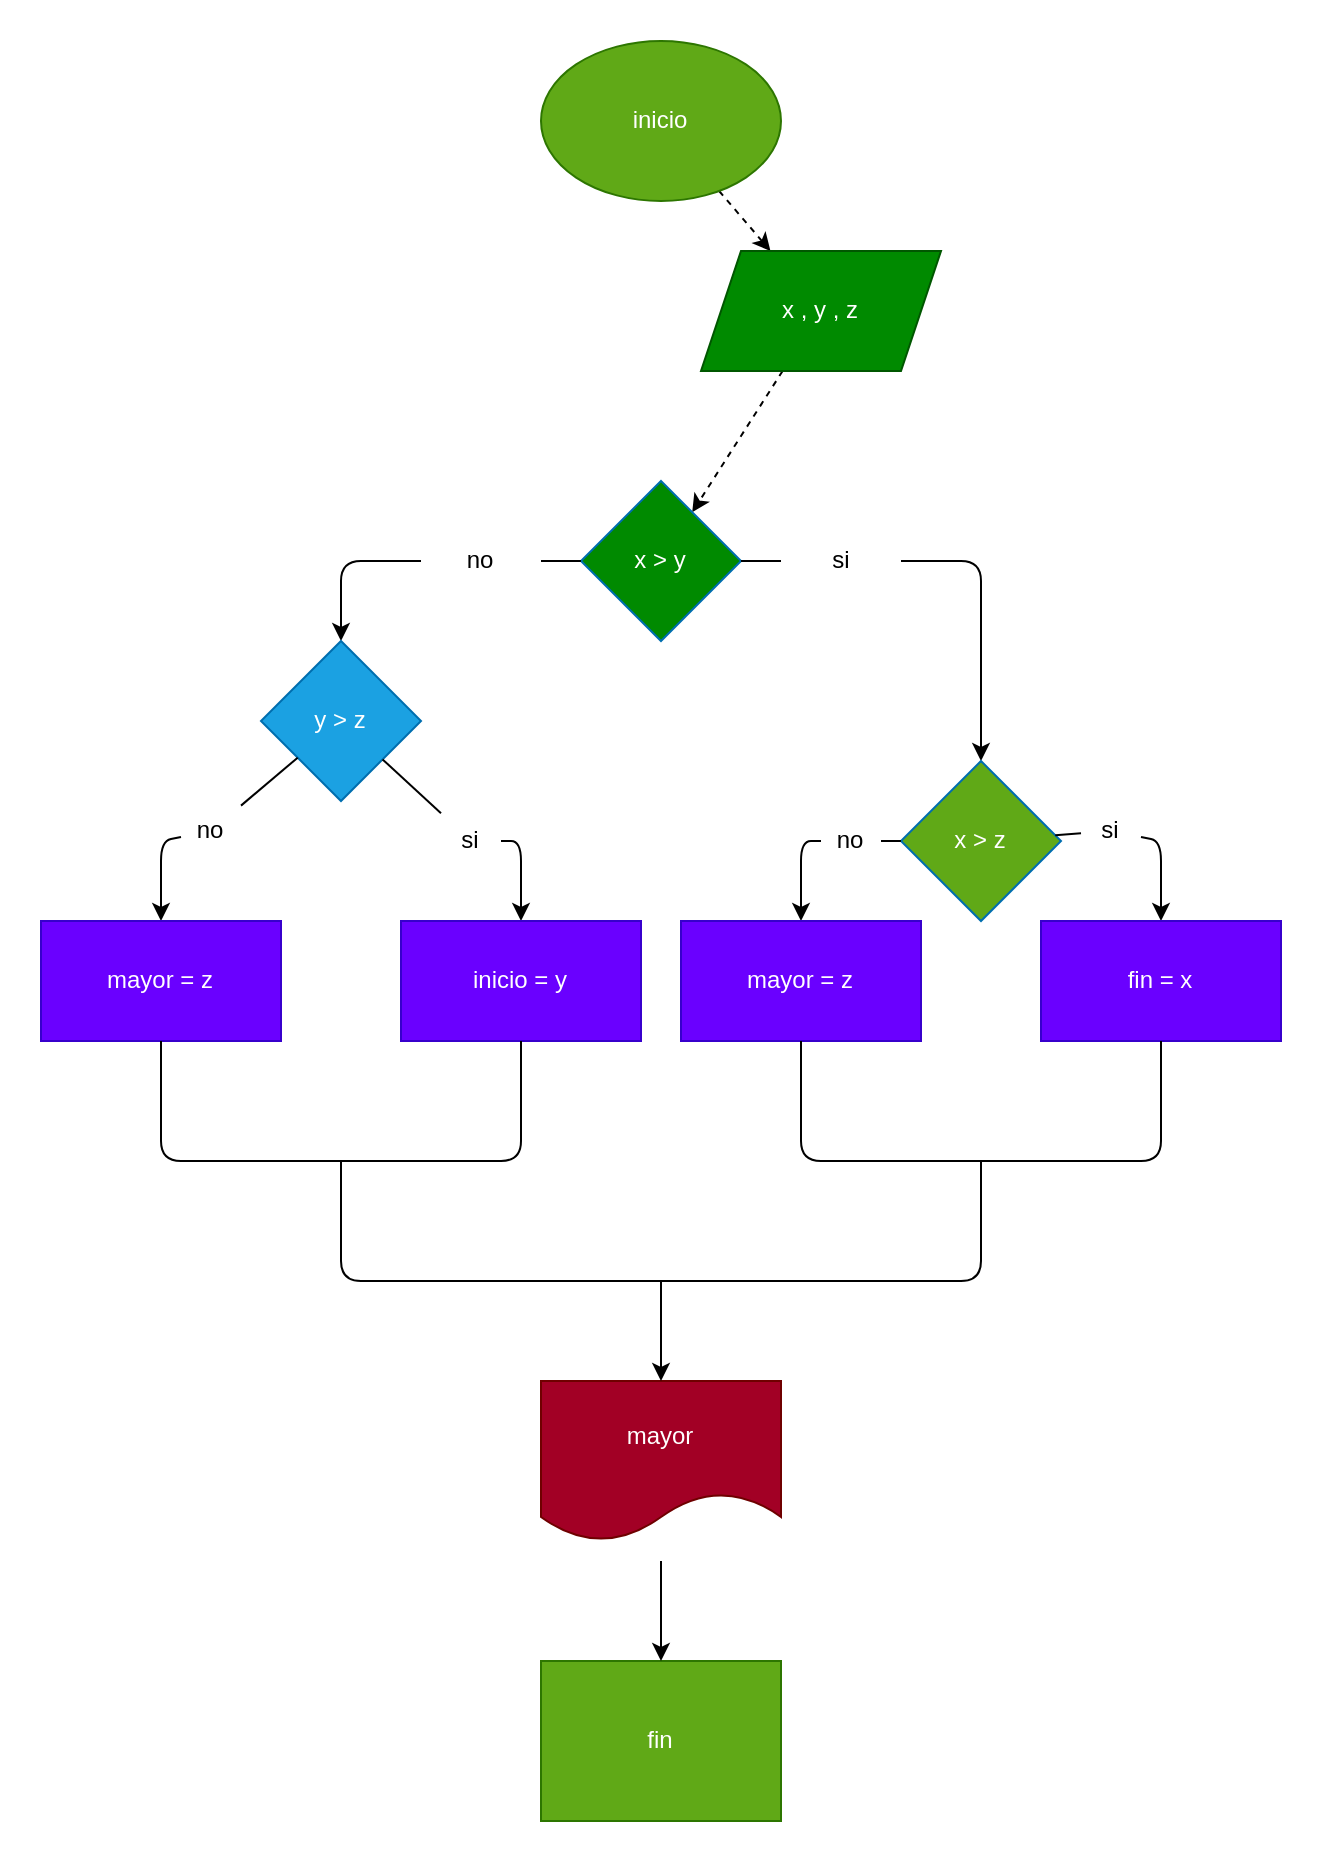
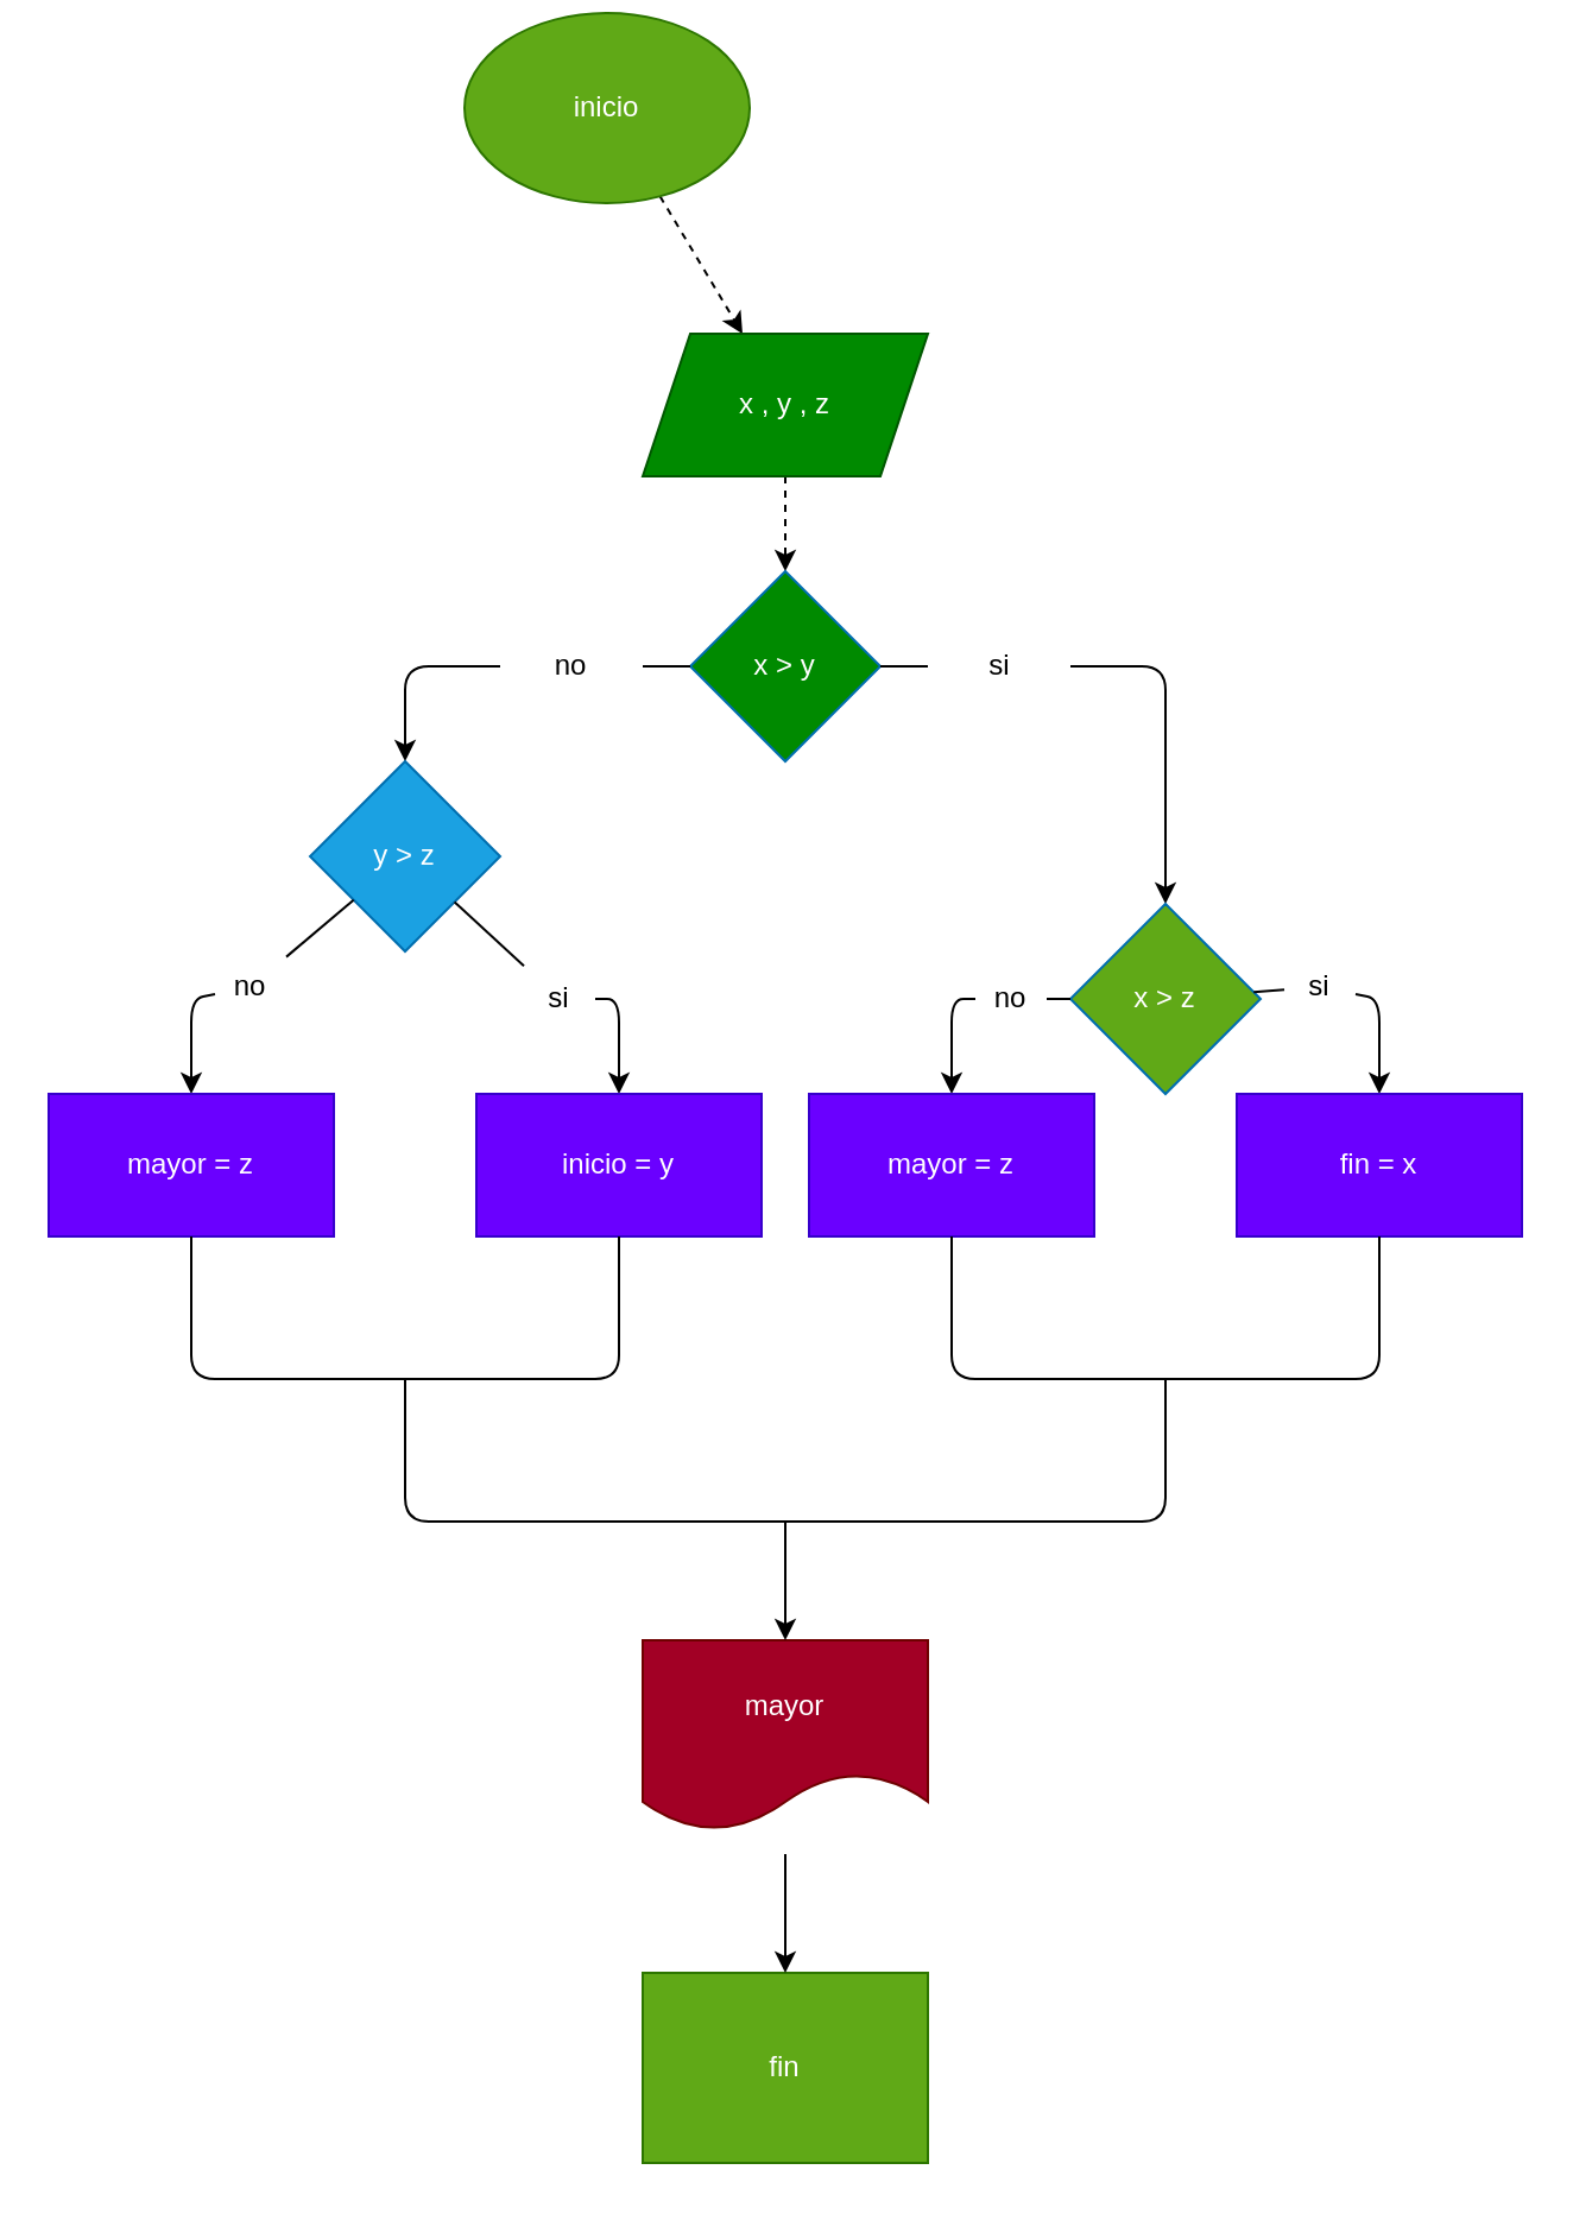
  <mxCell id="0" />
  <mxCell id="1" parent="0" />
  <mxCell id="2" value="" style="edgeStyle=none;html=1;dashed=1;" edge="1" parent="1" source="3" target="5"><mxGeometry relative="1" as="geometry" /></mxCell>
- <mxCell id="3" value="inicio" style="ellipse;whiteSpace=wrap;html=1;fillColor=#60a917;fontColor=#ffffff;strokeColor=#2D7600;" vertex="1" parent="1"><mxGeometry x="270" width="120" height="80" as="geometry" y="20" /></mxCell>
+ <mxCell id="3" value="inicio" style="ellipse;whiteSpace=wrap;html=1;fillColor=#60a917;fontColor=#ffffff;strokeColor=#2D7600;" vertex="1" parent="1"><mxGeometry x="195" y="5" width="120" height="80" as="geometry" /></mxCell>
  <mxCell id="4" value="" style="edgeStyle=none;html=1;dashed=1;" edge="1" parent="1" source="5" target="8"><mxGeometry relative="1" as="geometry" /></mxCell>
- <mxCell id="5" value="x , y , z" style="shape=parallelogram;perimeter=parallelogramPerimeter;whiteSpace=wrap;html=1;fixedSize=1;fillColor=#008a00;fontColor=#ffffff;strokeColor=#005700;" vertex="1" parent="1"><mxGeometry x="350" y="125" width="120" height="60" as="geometry" /></mxCell>
+ <mxCell id="5" value="x , y , z" style="shape=parallelogram;perimeter=parallelogramPerimeter;whiteSpace=wrap;html=1;fixedSize=1;fillColor=#008a00;fontColor=#ffffff;strokeColor=#005700;" vertex="1" parent="1"><mxGeometry x="270" y="140" width="120" height="60" as="geometry" /></mxCell>
  <mxCell id="6" value="" style="edgeStyle=none;html=1;startArrow=none;" edge="1" parent="1" target="11"><mxGeometry relative="1" as="geometry"><mxPoint x="450" y="280" as="sourcePoint" /><Array as="points"><mxPoint x="490" y="280" /></Array></mxGeometry></mxCell>
  <mxCell id="7" value="" style="edgeStyle=none;html=1;startArrow=none;" edge="1" parent="1" source="17" target="14"><mxGeometry relative="1" as="geometry"><Array as="points"><mxPoint x="170" y="280" /></Array></mxGeometry></mxCell>
  <mxCell id="8" value="x&amp;nbsp;&amp;gt; y" style="rhombus;whiteSpace=wrap;html=1;fillColor=#008a00;fontColor=#ffffff;strokeColor=#006EAF;" vertex="1" parent="1"><mxGeometry x="290" y="240" width="80" height="80" as="geometry" /></mxCell>
  <mxCell id="9" value="" style="edgeStyle=none;html=1;startArrow=none;" edge="1" parent="1" source="23"><mxGeometry relative="1" as="geometry"><mxPoint x="400" y="460" as="targetPoint" /><Array as="points"><mxPoint x="400" y="420" /></Array></mxGeometry></mxCell>
  <mxCell id="10" value="" style="edgeStyle=none;html=1;startArrow=none;" edge="1" parent="1" source="21"><mxGeometry relative="1" as="geometry"><mxPoint x="580" y="460" as="targetPoint" /><Array as="points"><mxPoint x="580" y="420" /></Array></mxGeometry></mxCell>
  <mxCell id="11" value="x&amp;nbsp;&amp;gt; z" style="rhombus;whiteSpace=wrap;html=1;fillColor=#60a917;fontColor=#ffffff;strokeColor=#006EAF;" vertex="1" parent="1"><mxGeometry x="450" y="380" width="80" height="80" as="geometry" /></mxCell>
  <mxCell id="12" value="" style="edgeStyle=none;html=1;startArrow=none;" edge="1" parent="1" source="27" target="25"><mxGeometry relative="1" as="geometry"><Array as="points"><mxPoint x="260" y="420" /></Array></mxGeometry></mxCell>
  <mxCell id="13" value="" style="edgeStyle=none;html=1;startArrow=none;" edge="1" parent="1" source="29" target="26"><mxGeometry relative="1" as="geometry"><Array as="points"><mxPoint x="80" y="420" /></Array></mxGeometry></mxCell>
  <mxCell id="14" value="y&amp;nbsp;&amp;gt; z" style="rhombus;whiteSpace=wrap;html=1;fillColor=#1ba1e2;fontColor=#ffffff;strokeColor=#006EAF;" vertex="1" parent="1"><mxGeometry x="130" y="320" width="80" height="80" as="geometry" /></mxCell>
  <mxCell id="15" value="" style="edgeStyle=none;html=1;endArrow=none;" edge="1" parent="1" source="8"><mxGeometry relative="1" as="geometry"><mxPoint x="370" y="280" as="sourcePoint" /><mxPoint x="390" y="280" as="targetPoint" /><Array as="points" /></mxGeometry></mxCell>
  <mxCell id="16" value="si" style="text;html=1;align=center;verticalAlign=middle;resizable=0;points=[];autosize=1;strokeColor=none;fillColor=none;" vertex="1" parent="1"><mxGeometry x="410" y="270" width="20" height="20" as="geometry" /></mxCell>
  <mxCell id="17" value="no" style="text;html=1;strokeColor=none;fillColor=none;align=center;verticalAlign=middle;whiteSpace=wrap;rounded=0;" vertex="1" parent="1"><mxGeometry x="210" y="265" width="60" height="30" as="geometry" /></mxCell>
  <mxCell id="18" value="" style="edgeStyle=none;html=1;endArrow=none;" edge="1" parent="1" source="8" target="17"><mxGeometry relative="1" as="geometry"><mxPoint x="290" y="280" as="sourcePoint" /><mxPoint x="170" y="380" as="targetPoint" /><Array as="points" /></mxGeometry></mxCell>
  <mxCell id="19" value="mayor = z" style="rounded=0;whiteSpace=wrap;html=1;fillColor=#6a00ff;fontColor=#ffffff;strokeColor=#3700CC;" vertex="1" parent="1"><mxGeometry x="340" y="460" width="120" height="60" as="geometry" /></mxCell>
  <mxCell id="20" value="fin = x" style="rounded=0;whiteSpace=wrap;html=1;fillColor=#6a00ff;fontColor=#ffffff;strokeColor=#3700CC;" vertex="1" parent="1"><mxGeometry x="520" y="460" width="120" height="60" as="geometry" /></mxCell>
  <mxCell id="21" value="si" style="text;html=1;strokeColor=none;fillColor=none;align=center;verticalAlign=middle;whiteSpace=wrap;rounded=0;" vertex="1" parent="1"><mxGeometry x="540" y="400" width="30" height="30" as="geometry" /></mxCell>
  <mxCell id="22" value="" style="edgeStyle=none;html=1;endArrow=none;" edge="1" parent="1" source="11" target="21"><mxGeometry relative="1" as="geometry"><mxPoint x="530" y="420" as="sourcePoint" /><mxPoint x="580" y="460" as="targetPoint" /><Array as="points" /></mxGeometry></mxCell>
  <mxCell id="23" value="no" style="text;html=1;strokeColor=none;fillColor=none;align=center;verticalAlign=middle;whiteSpace=wrap;rounded=0;" vertex="1" parent="1"><mxGeometry x="410" y="405" width="30" height="30" as="geometry" /></mxCell>
  <mxCell id="24" value="" style="edgeStyle=none;html=1;endArrow=none;" edge="1" parent="1" source="11" target="23"><mxGeometry relative="1" as="geometry"><mxPoint x="450" y="420" as="sourcePoint" /><mxPoint x="400" y="460" as="targetPoint" /><Array as="points" /></mxGeometry></mxCell>
  <mxCell id="25" value="inicio = y" style="whiteSpace=wrap;html=1;fillColor=#6a00ff;fontColor=#ffffff;strokeColor=#3700CC;" vertex="1" parent="1"><mxGeometry x="200" y="460" width="120" height="60" as="geometry" /></mxCell>
  <mxCell id="26" value="mayor = z" style="whiteSpace=wrap;html=1;fillColor=#6a00ff;fontColor=#ffffff;strokeColor=#3700CC;" vertex="1" parent="1"><mxGeometry x="20" y="460" width="120" height="60" as="geometry" /></mxCell>
  <mxCell id="27" value="si" style="text;html=1;strokeColor=none;fillColor=none;align=center;verticalAlign=middle;whiteSpace=wrap;rounded=0;" vertex="1" parent="1"><mxGeometry x="220" y="405" width="30" height="30" as="geometry" /></mxCell>
  <mxCell id="28" value="" style="edgeStyle=none;html=1;endArrow=none;" edge="1" parent="1" source="14" target="27"><mxGeometry relative="1" as="geometry"><mxPoint x="210" y="420" as="sourcePoint" /><mxPoint x="260" y="460" as="targetPoint" /><Array as="points" /></mxGeometry></mxCell>
  <mxCell id="29" value="no" style="text;html=1;strokeColor=none;fillColor=none;align=center;verticalAlign=middle;whiteSpace=wrap;rounded=0;" vertex="1" parent="1"><mxGeometry y="400" width="30" height="30" as="geometry" x="90" /></mxCell>
  <mxCell id="30" value="" style="edgeStyle=none;html=1;endArrow=none;" edge="1" parent="1" source="14" target="29"><mxGeometry relative="1" as="geometry"><mxPoint x="130" y="420" as="sourcePoint" /><mxPoint x="80" y="460" as="targetPoint" /><Array as="points" /></mxGeometry></mxCell>
  <mxCell id="31" value="mayor" style="shape=document;whiteSpace=wrap;html=1;boundedLbl=1;fillColor=#a20025;fontColor=#ffffff;strokeColor=#6F0000;" vertex="1" parent="1"><mxGeometry x="270" y="690" width="120" height="80" as="geometry" /></mxCell>
  <mxCell id="32" value="" style="endArrow=none;html=1;entryX=0.5;entryY=1;entryDx=0;entryDy=0;" edge="1" parent="1" target="26"><mxGeometry width="50" height="50" relative="1" as="geometry"><mxPoint x="170" y="580" as="sourcePoint" /><mxPoint x="360" y="640" as="targetPoint" /><Array as="points"><mxPoint x="80" y="580" /></Array></mxGeometry></mxCell>
  <mxCell id="33" value="" style="endArrow=none;html=1;entryX=0.5;entryY=1;entryDx=0;entryDy=0;" edge="1" parent="1" target="25"><mxGeometry width="50" height="50" relative="1" as="geometry"><mxPoint x="170" y="580" as="sourcePoint" /><mxPoint x="360" y="640" as="targetPoint" /><Array as="points"><mxPoint x="260" y="580" /></Array></mxGeometry></mxCell>
  <mxCell id="34" value="" style="endArrow=none;html=1;entryX=0.5;entryY=1;entryDx=0;entryDy=0;" edge="1" parent="1" target="20"><mxGeometry width="50" height="50" relative="1" as="geometry"><mxPoint x="490" y="580" as="sourcePoint" /><mxPoint x="430" y="640" as="targetPoint" /><Array as="points"><mxPoint x="580" y="580" /></Array></mxGeometry></mxCell>
  <mxCell id="35" value="" style="endArrow=none;html=1;entryX=0.5;entryY=1;entryDx=0;entryDy=0;" edge="1" parent="1" target="19"><mxGeometry width="50" height="50" relative="1" as="geometry"><mxPoint x="490" y="580" as="sourcePoint" /><mxPoint x="430" y="640" as="targetPoint" /><Array as="points"><mxPoint x="400" y="580" /></Array></mxGeometry></mxCell>
  <mxCell id="36" value="" style="endArrow=none;html=1;" edge="1" parent="1"><mxGeometry width="50" height="50" relative="1" as="geometry"><mxPoint x="330" y="640" as="sourcePoint" /><mxPoint x="490" y="580" as="targetPoint" /><Array as="points"><mxPoint x="490" y="640" /></Array></mxGeometry></mxCell>
  <mxCell id="37" value="" style="endArrow=none;html=1;" edge="1" parent="1"><mxGeometry width="50" height="50" relative="1" as="geometry"><mxPoint x="330" y="640" as="sourcePoint" /><mxPoint x="170" y="580" as="targetPoint" /><Array as="points"><mxPoint x="170" y="640" /></Array></mxGeometry></mxCell>
  <mxCell id="38" value="" style="endArrow=classic;html=1;entryX=0.5;entryY=0;entryDx=0;entryDy=0;" edge="1" parent="1" target="31"><mxGeometry width="50" height="50" relative="1" as="geometry"><mxPoint x="330" y="640" as="sourcePoint" /><mxPoint x="370" y="640" as="targetPoint" /></mxGeometry></mxCell>
  <mxCell id="39" value="fin" style="whiteSpace=wrap;html=1;fillColor=#60a917;fontColor=#ffffff;strokeColor=#2D7600;rounded=0;" vertex="1" parent="1"><mxGeometry x="270" y="830" width="120" height="80" as="geometry" /></mxCell>
  <mxCell id="40" value="" style="endArrow=classic;html=1;entryX=0.5;entryY=0;entryDx=0;entryDy=0;" edge="1" parent="1" target="39"><mxGeometry width="50" height="50" relative="1" as="geometry"><mxPoint x="330" y="780" as="sourcePoint" /><mxPoint x="370" y="640" as="targetPoint" /></mxGeometry></mxCell>
